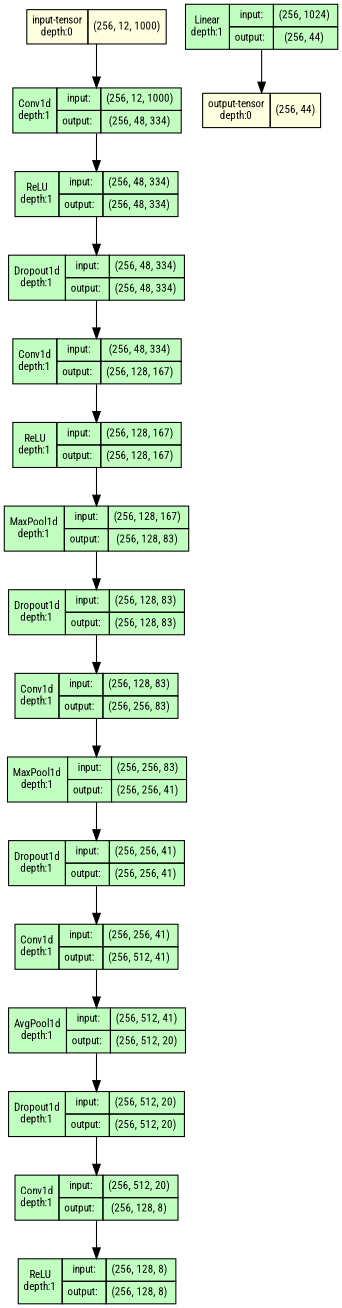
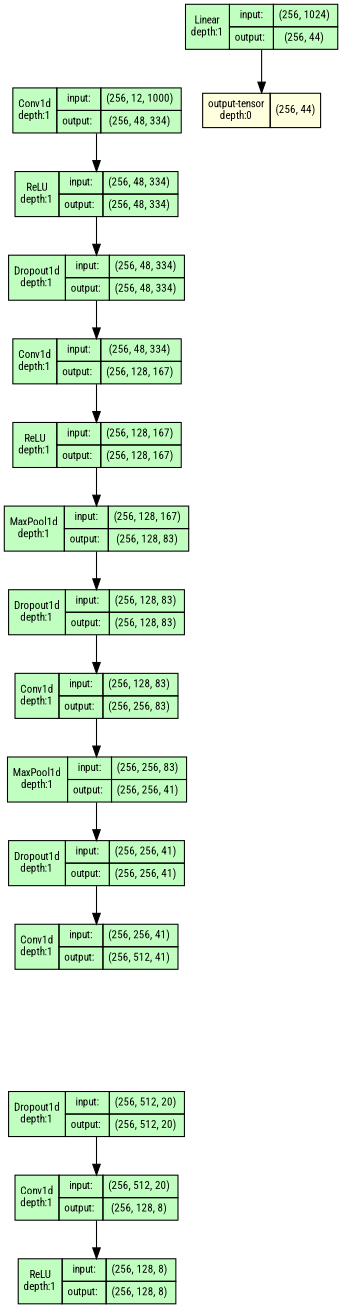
  strict digraph {
    fontname="Roboto Condensed"
    ordering=in
    rankdir=TB
    node [align=left fillcolor=darkseagreen1 fontname="Roboto Condensed" fontsize=10 margin=0 ranksep=0.1 shape=plaintext style=filled]
    edge [fontname="Roboto Condensed" fontsize=10]
-   n1 [fillcolor=lightyellow height=0.2 label=<                     <TABLE BORDER="0" CELLBORDER="1"                     CELLSPACING="0" CELLPADDING="4">                         <TR><TD>input-tensor<BR/>depth:0</TD><TD>(256, 12, 1000)</TD></TR>                     </TABLE>>]
    n2 [height=0.2 label=<                     <TABLE BORDER="0" CELLBORDER="1"                     CELLSPACING="0" CELLPADDING="4">                     <TR>                         <TD ROWSPAN="2">Conv1d<BR/>depth:1</TD>                         <TD COLSPAN="2">input:</TD>                         <TD COLSPAN="2">(256, 12, 1000) </TD>                     </TR>                     <TR>                         <TD COLSPAN="2">output: </TD>                         <TD COLSPAN="2">(256, 48, 334) </TD>                     </TR>                     </TABLE>>]
    n3 [height=0.2 label=<                     <TABLE BORDER="0" CELLBORDER="1"                     CELLSPACING="0" CELLPADDING="4">                     <TR>                         <TD ROWSPAN="2">ReLU<BR/>depth:1</TD>                         <TD COLSPAN="2">input:</TD>                         <TD COLSPAN="2">(256, 48, 334) </TD>                     </TR>                     <TR>                         <TD COLSPAN="2">output: </TD>                         <TD COLSPAN="2">(256, 48, 334) </TD>                     </TR>                     </TABLE>>]
    n4 [height=0.2 label=<                     <TABLE BORDER="0" CELLBORDER="1"                     CELLSPACING="0" CELLPADDING="4">                     <TR>                         <TD ROWSPAN="2">Dropout1d<BR/>depth:1</TD>                         <TD COLSPAN="2">input:</TD>                         <TD COLSPAN="2">(256, 48, 334) </TD>                     </TR>                     <TR>                         <TD COLSPAN="2">output: </TD>                         <TD COLSPAN="2">(256, 48, 334) </TD>                     </TR>                     </TABLE>>]
    n5 [height=0.2 label=<                     <TABLE BORDER="0" CELLBORDER="1"                     CELLSPACING="0" CELLPADDING="4">                     <TR>                         <TD ROWSPAN="2">Conv1d<BR/>depth:1</TD>                         <TD COLSPAN="2">input:</TD>                         <TD COLSPAN="2">(256, 48, 334) </TD>                     </TR>                     <TR>                         <TD COLSPAN="2">output: </TD>                         <TD COLSPAN="2">(256, 128, 167) </TD>                     </TR>                     </TABLE>>]
    n6 [height=0.2 label=<                     <TABLE BORDER="0" CELLBORDER="1"                     CELLSPACING="0" CELLPADDING="4">                     <TR>                         <TD ROWSPAN="2">ReLU<BR/>depth:1</TD>                         <TD COLSPAN="2">input:</TD>                         <TD COLSPAN="2">(256, 128, 167) </TD>                     </TR>                     <TR>                         <TD COLSPAN="2">output: </TD>                         <TD COLSPAN="2">(256, 128, 167) </TD>                     </TR>                     </TABLE>>]
    n7 [height=0.2 label=<                     <TABLE BORDER="0" CELLBORDER="1"                     CELLSPACING="0" CELLPADDING="4">                     <TR>                         <TD ROWSPAN="2">MaxPool1d<BR/>depth:1</TD>                         <TD COLSPAN="2">input:</TD>                         <TD COLSPAN="2">(256, 128, 167) </TD>                     </TR>                     <TR>                         <TD COLSPAN="2">output: </TD>                         <TD COLSPAN="2">(256, 128, 83) </TD>                     </TR>                     </TABLE>>]
    n8 [height=0.2 label=<                     <TABLE BORDER="0" CELLBORDER="1"                     CELLSPACING="0" CELLPADDING="4">                     <TR>                         <TD ROWSPAN="2">Dropout1d<BR/>depth:1</TD>                         <TD COLSPAN="2">input:</TD>                         <TD COLSPAN="2">(256, 128, 83) </TD>                     </TR>                     <TR>                         <TD COLSPAN="2">output: </TD>                         <TD COLSPAN="2">(256, 128, 83) </TD>                     </TR>                     </TABLE>>]
    n9 [height=0.2 label=<                     <TABLE BORDER="0" CELLBORDER="1"                     CELLSPACING="0" CELLPADDING="4">                     <TR>                         <TD ROWSPAN="2">Conv1d<BR/>depth:1</TD>                         <TD COLSPAN="2">input:</TD>                         <TD COLSPAN="2">(256, 128, 83) </TD>                     </TR>                     <TR>                         <TD COLSPAN="2">output: </TD>                         <TD COLSPAN="2">(256, 256, 83) </TD>                     </TR>                     </TABLE>>]
    n10 [height=0.2 label=<                     <TABLE BORDER="0" CELLBORDER="1"                     CELLSPACING="0" CELLPADDING="4">                     <TR>                         <TD ROWSPAN="2">MaxPool1d<BR/>depth:1</TD>                         <TD COLSPAN="2">input:</TD>                         <TD COLSPAN="2">(256, 256, 83) </TD>                     </TR>                     <TR>                         <TD COLSPAN="2">output: </TD>                         <TD COLSPAN="2">(256, 256, 41) </TD>                     </TR>                     </TABLE>>]
    n11 [height=0.2 label=<                     <TABLE BORDER="0" CELLBORDER="1"                     CELLSPACING="0" CELLPADDING="4">                     <TR>                         <TD ROWSPAN="2">Dropout1d<BR/>depth:1</TD>                         <TD COLSPAN="2">input:</TD>                         <TD COLSPAN="2">(256, 256, 41) </TD>                     </TR>                     <TR>                         <TD COLSPAN="2">output: </TD>                         <TD COLSPAN="2">(256, 256, 41) </TD>                     </TR>                     </TABLE>>]
    n12 [height=0.2 label=<                     <TABLE BORDER="0" CELLBORDER="1"                     CELLSPACING="0" CELLPADDING="4">                     <TR>                         <TD ROWSPAN="2">Conv1d<BR/>depth:1</TD>                         <TD COLSPAN="2">input:</TD>                         <TD COLSPAN="2">(256, 256, 41) </TD>                     </TR>                     <TR>                         <TD COLSPAN="2">output: </TD>                         <TD COLSPAN="2">(256, 512, 41) </TD>                     </TR>                     </TABLE>>]
-   n13 [height=0.2 label=<                     <TABLE BORDER="0" CELLBORDER="1"                     CELLSPACING="0" CELLPADDING="4">                     <TR>                         <TD ROWSPAN="2">AvgPool1d<BR/>depth:1</TD>                         <TD COLSPAN="2">input:</TD>                         <TD COLSPAN="2">(256, 512, 41) </TD>                     </TR>                     <TR>                         <TD COLSPAN="2">output: </TD>                         <TD COLSPAN="2">(256, 512, 20) </TD>                     </TR>                     </TABLE>>]
    n14 [height=0.2 label=<                     <TABLE BORDER="0" CELLBORDER="1"                     CELLSPACING="0" CELLPADDING="4">                     <TR>                         <TD ROWSPAN="2">Dropout1d<BR/>depth:1</TD>                         <TD COLSPAN="2">input:</TD>                         <TD COLSPAN="2">(256, 512, 20) </TD>                     </TR>                     <TR>                         <TD COLSPAN="2">output: </TD>                         <TD COLSPAN="2">(256, 512, 20) </TD>                     </TR>                     </TABLE>>]
    n15 [height=0.2 label=<                     <TABLE BORDER="0" CELLBORDER="1"                     CELLSPACING="0" CELLPADDING="4">                     <TR>                         <TD ROWSPAN="2">Conv1d<BR/>depth:1</TD>                         <TD COLSPAN="2">input:</TD>                         <TD COLSPAN="2">(256, 512, 20) </TD>                     </TR>                     <TR>                         <TD COLSPAN="2">output: </TD>                         <TD COLSPAN="2">(256, 128, 8) </TD>                     </TR>                     </TABLE>>]
    n16 [height=0.2 label=<                     <TABLE BORDER="0" CELLBORDER="1"                     CELLSPACING="0" CELLPADDING="4">                     <TR>                         <TD ROWSPAN="2">ReLU<BR/>depth:1</TD>                         <TD COLSPAN="2">input:</TD>                         <TD COLSPAN="2">(256, 128, 8) </TD>                     </TR>                     <TR>                         <TD COLSPAN="2">output: </TD>                         <TD COLSPAN="2">(256, 128, 8) </TD>                     </TR>                     </TABLE>>]
    n17 [height=0.2 label=<                     <TABLE BORDER="0" CELLBORDER="1"                     CELLSPACING="0" CELLPADDING="4">                     <TR>                         <TD ROWSPAN="2">Linear<BR/>depth:1</TD>                         <TD COLSPAN="2">input:</TD>                         <TD COLSPAN="2">(256, 1024) </TD>                     </TR>                     <TR>                         <TD COLSPAN="2">output: </TD>                         <TD COLSPAN="2">(256, 44) </TD>                     </TR>                     </TABLE>>]
    n18 [fillcolor=lightyellow height=0.2 label=<                     <TABLE BORDER="0" CELLBORDER="1"                     CELLSPACING="0" CELLPADDING="4">                         <TR><TD>output-tensor<BR/>depth:0</TD><TD>(256, 44)</TD></TR>                     </TABLE>>]
-   n1 -> n2
    n2 -> n3
    n3 -> n4
    n4 -> n5
    n5 -> n6
    n6 -> n7
    n7 -> n8
    n8 -> n9
    n9 -> n10
    n10 -> n11
    n11 -> n12
-   n12 -> n13
-   n13 -> n14
    n14 -> n15
    n15 -> n16
    n17 -> n18
  }
